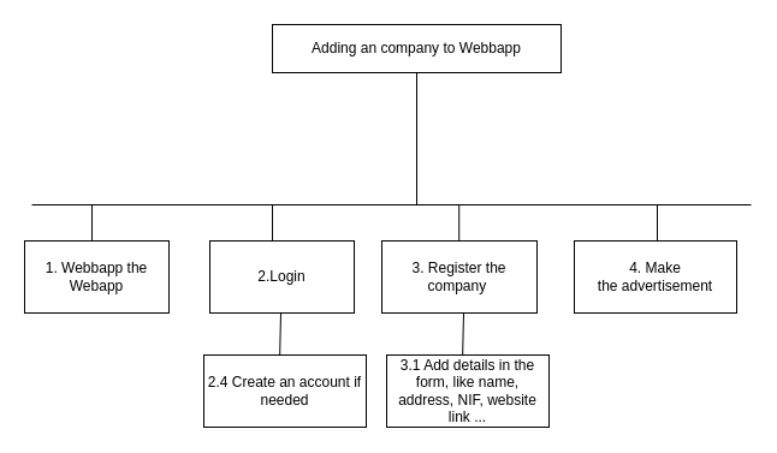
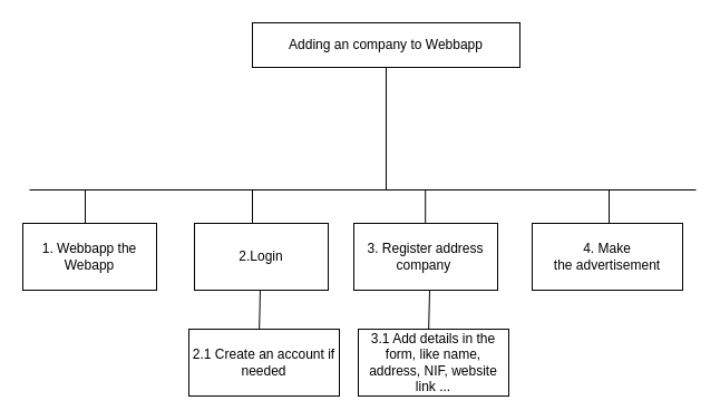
  <mxCell id="0" />
  <mxCell id="1" parent="0" />
  <mxCell id="2" value="Adding an company to Webbapp" style="rounded=0;whiteSpace=wrap;html=1;" parent="1" vertex="1"><mxGeometry x="226" y="20" width="240" height="40" as="geometry" /></mxCell>
  <mxCell id="3" value="" style="endArrow=none;html=1;rounded=0;entryX=0.5;entryY=1;entryDx=0;entryDy=0;" parent="1" target="2" edge="1"><mxGeometry width="50" height="50" relative="1" as="geometry"><mxPoint x="346" y="170" as="sourcePoint" /><mxPoint x="196" y="140" as="targetPoint" /></mxGeometry></mxCell>
  <mxCell id="4" value="" style="endArrow=none;html=1;rounded=0;" parent="1" edge="1"><mxGeometry width="50" height="50" relative="1" as="geometry"><mxPoint x="26" y="170" as="sourcePoint" /><mxPoint x="624" y="170" as="targetPoint" /></mxGeometry></mxCell>
  <mxCell id="5" value="1. Webbapp the Webapp" style="rounded=0;whiteSpace=wrap;html=1;" parent="1" vertex="1"><mxGeometry x="20" y="200" width="120" height="60" as="geometry" /></mxCell>
  <mxCell id="6" value="2.Login" style="rounded=0;whiteSpace=wrap;html=1;" parent="1" vertex="1"><mxGeometry x="174" y="200" width="120" height="60" as="geometry" /></mxCell>
- <mxCell id="7" value="3. Register the company&amp;nbsp;" style="rounded=0;whiteSpace=wrap;html=1;" parent="1" vertex="1"><mxGeometry x="317" y="200" width="129" height="60" as="geometry" /></mxCell>
+ <mxCell id="7" value="3. Register address company&amp;nbsp;" style="rounded=0;whiteSpace=wrap;html=1;" parent="1" vertex="1"><mxGeometry x="317" y="200" width="129" height="60" as="geometry" /></mxCell>
  <mxCell id="8" value="4. Make the&amp;nbsp;advertisement" style="rounded=0;whiteSpace=wrap;html=1;" parent="1" vertex="1"><mxGeometry x="477" y="200" width="135" height="60" as="geometry" /></mxCell>
  <mxCell id="9" value="" style="endArrow=none;html=1;rounded=0;" parent="1" edge="1"><mxGeometry width="50" height="50" relative="1" as="geometry"><mxPoint x="546" y="200" as="sourcePoint" /><mxPoint x="546" y="170" as="targetPoint" /></mxGeometry></mxCell>
  <mxCell id="10" value="" style="endArrow=none;html=1;rounded=0;" parent="1" edge="1"><mxGeometry width="50" height="50" relative="1" as="geometry"><mxPoint x="381.21" y="200" as="sourcePoint" /><mxPoint x="381.21" y="170" as="targetPoint" /></mxGeometry></mxCell>
  <mxCell id="11" value="" style="endArrow=none;html=1;rounded=0;" parent="1" edge="1"><mxGeometry width="50" height="50" relative="1" as="geometry"><mxPoint x="226" y="200" as="sourcePoint" /><mxPoint x="226" y="170" as="targetPoint" /></mxGeometry></mxCell>
  <mxCell id="12" value="" style="endArrow=none;html=1;rounded=0;" parent="1" edge="1"><mxGeometry width="50" height="50" relative="1" as="geometry"><mxPoint x="76" y="200" as="sourcePoint" /><mxPoint x="76" y="170" as="targetPoint" /></mxGeometry></mxCell>
- <mxCell id="13" value="2.4 Create an account if needed" style="rounded=0;whiteSpace=wrap;html=1;" vertex="1" parent="1"><mxGeometry x="169" y="295" width="135" height="60" as="geometry" /></mxCell>
+ <mxCell id="13" value="2.1 Create an account if needed" style="rounded=0;whiteSpace=wrap;html=1;" vertex="1" parent="1"><mxGeometry x="169" y="295" width="135" height="60" as="geometry" /></mxCell>
  <mxCell id="14" value="" style="endArrow=none;html=1;rounded=0;entryX=0.5;entryY=1;entryDx=0;entryDy=0;" edge="1" parent="1"><mxGeometry width="50" height="50" relative="1" as="geometry"><mxPoint x="232.16" y="295" as="sourcePoint" /><mxPoint x="233" y="260" as="targetPoint" /></mxGeometry></mxCell>
  <mxCell id="15" value="3.1 Add details in the form, like name, address, NIF, website link ..." style="rounded=0;whiteSpace=wrap;html=1;" vertex="1" parent="1"><mxGeometry x="321" y="295" width="135" height="60" as="geometry" /></mxCell>
  <mxCell id="16" value="" style="endArrow=none;html=1;rounded=0;entryX=0.5;entryY=1;entryDx=0;entryDy=0;" edge="1" parent="1"><mxGeometry width="50" height="50" relative="1" as="geometry"><mxPoint x="384.16" y="295" as="sourcePoint" /><mxPoint x="385" y="260" as="targetPoint" /></mxGeometry></mxCell>
